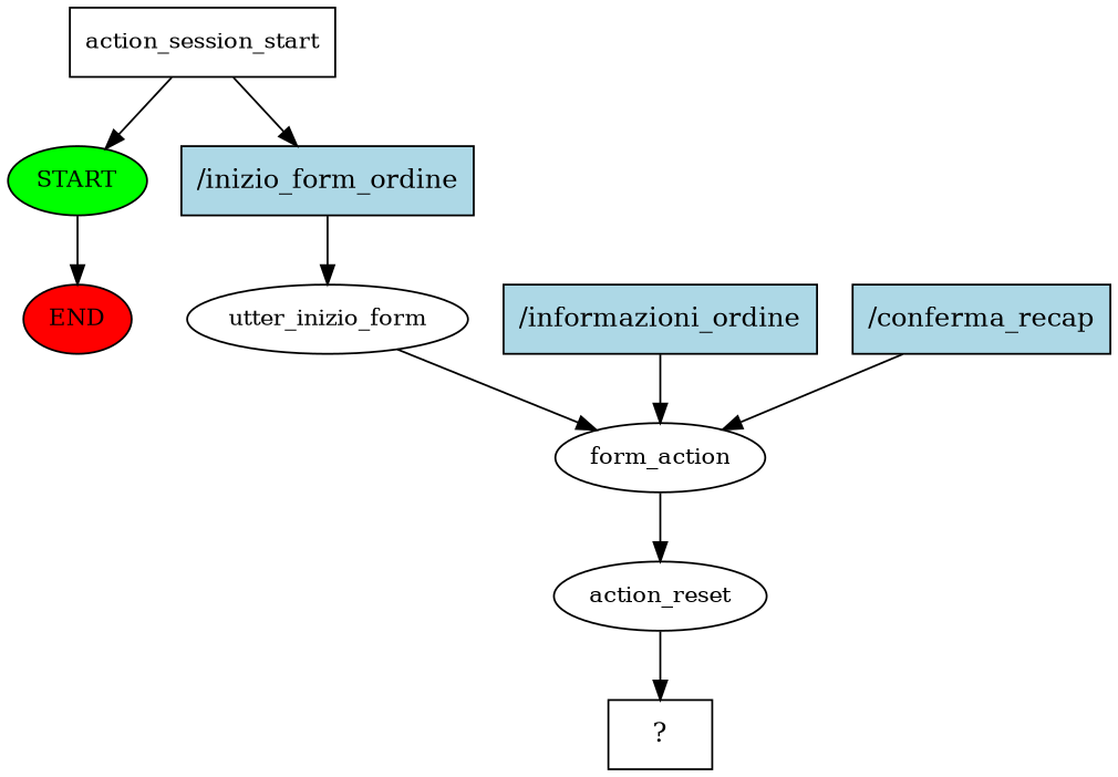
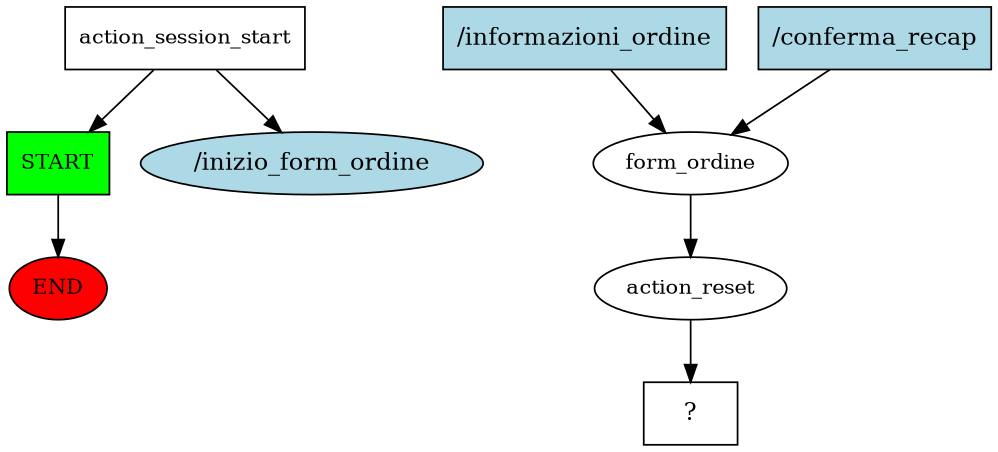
  digraph {
    node [fontsize=12]
-   n1 [fillcolor=green label=START style=filled]
+   n1 [fillcolor=green label=START style=filled shape=box]
    n2 [fillcolor=red label=END style=filled]
    n3 [label=action_session_start shape=box]
-   n4 [fillcolor=lightblue label="/inizio_form_ordine" shape=rect style=filled fontsize=""]
-   n5 [label=utter_inizio_form]
-   n6 [label=form_action]
+   n4 [fillcolor=lightblue label="/inizio_form_ordine" shape=ellipse style=filled fontsize=""]
+   n6 [label=form_ordine]
    n7 [label=action_reset]
    n8 [label="  ?  " shape=rect fontsize=""]
    n9 [fillcolor=lightblue label="/informazioni_ordine" shape=rect style=filled fontsize=""]
    n10 [fillcolor=lightblue label="/conferma_recap" shape=rect style=filled fontsize=""]
    n1 -> n2
    n3 -> n1
    n3 -> n4
-   n4 -> n5
-   n5 -> n6
    n6 -> n7
    n7 -> n8
    n9 -> n6
    n10 -> n6
  }
